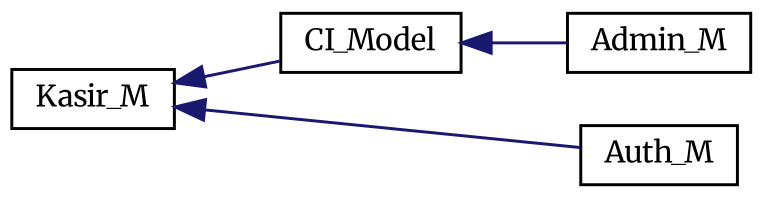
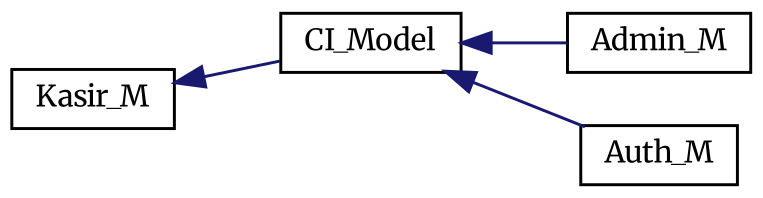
  digraph {
    fontname=Merriweather
    rankdir=LR
    node [color=black fillcolor=white fontname=Merriweather fontsize=10 shape=record style=filled]
    edge [color=midnightblue dir=back fontname=Merriweather fontsize=10 labelfontname=Helvetica labelfontsize=10 style=solid]
    n1 [height=0.2 label=CI_Model width=0.4]
    n2 [height=0.2 label=Admin_M width=0.4]
    n3 [height=0.2 label=Auth_M width=0.4]
    n4 [height=0.2 label=Kasir_M width=0.4]
    n1 -> n2
-   n4 -> n3
+   n1 -> n3
    n4 -> n1
  }
